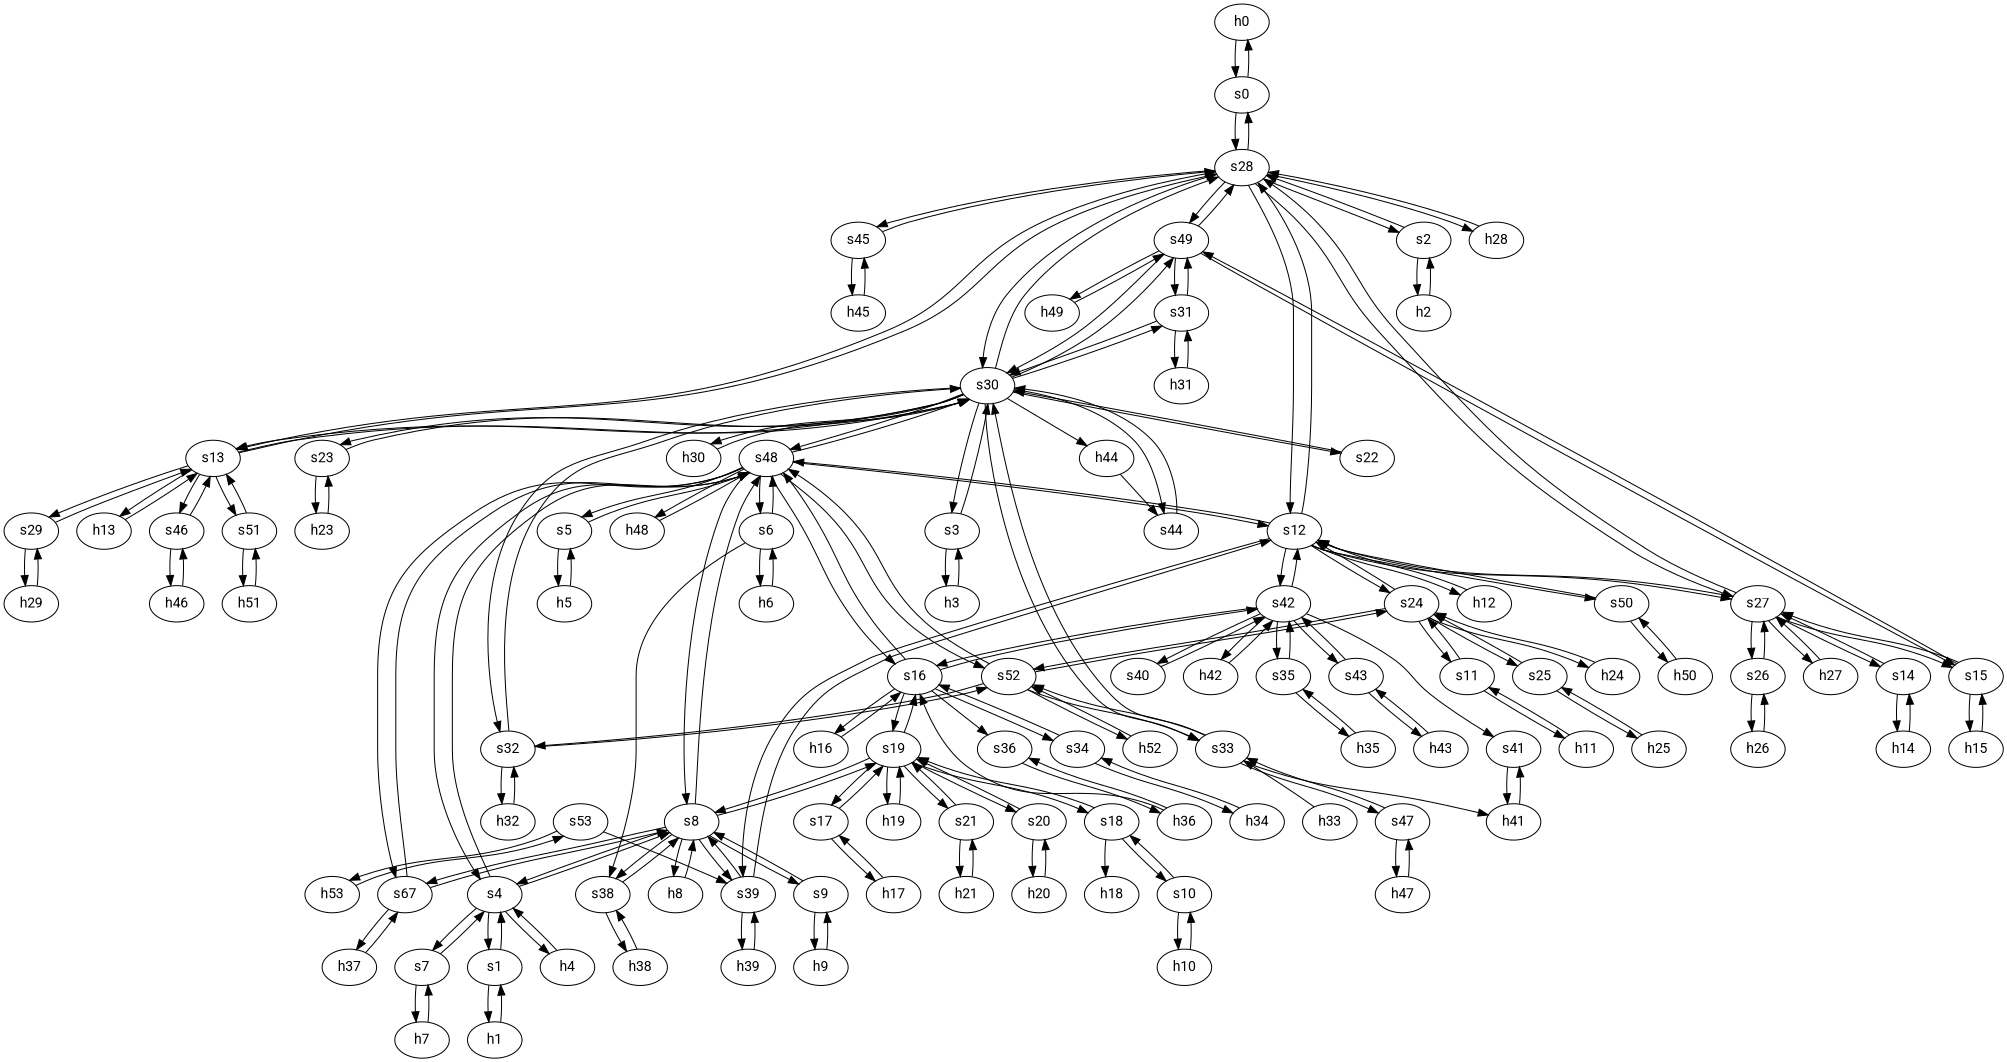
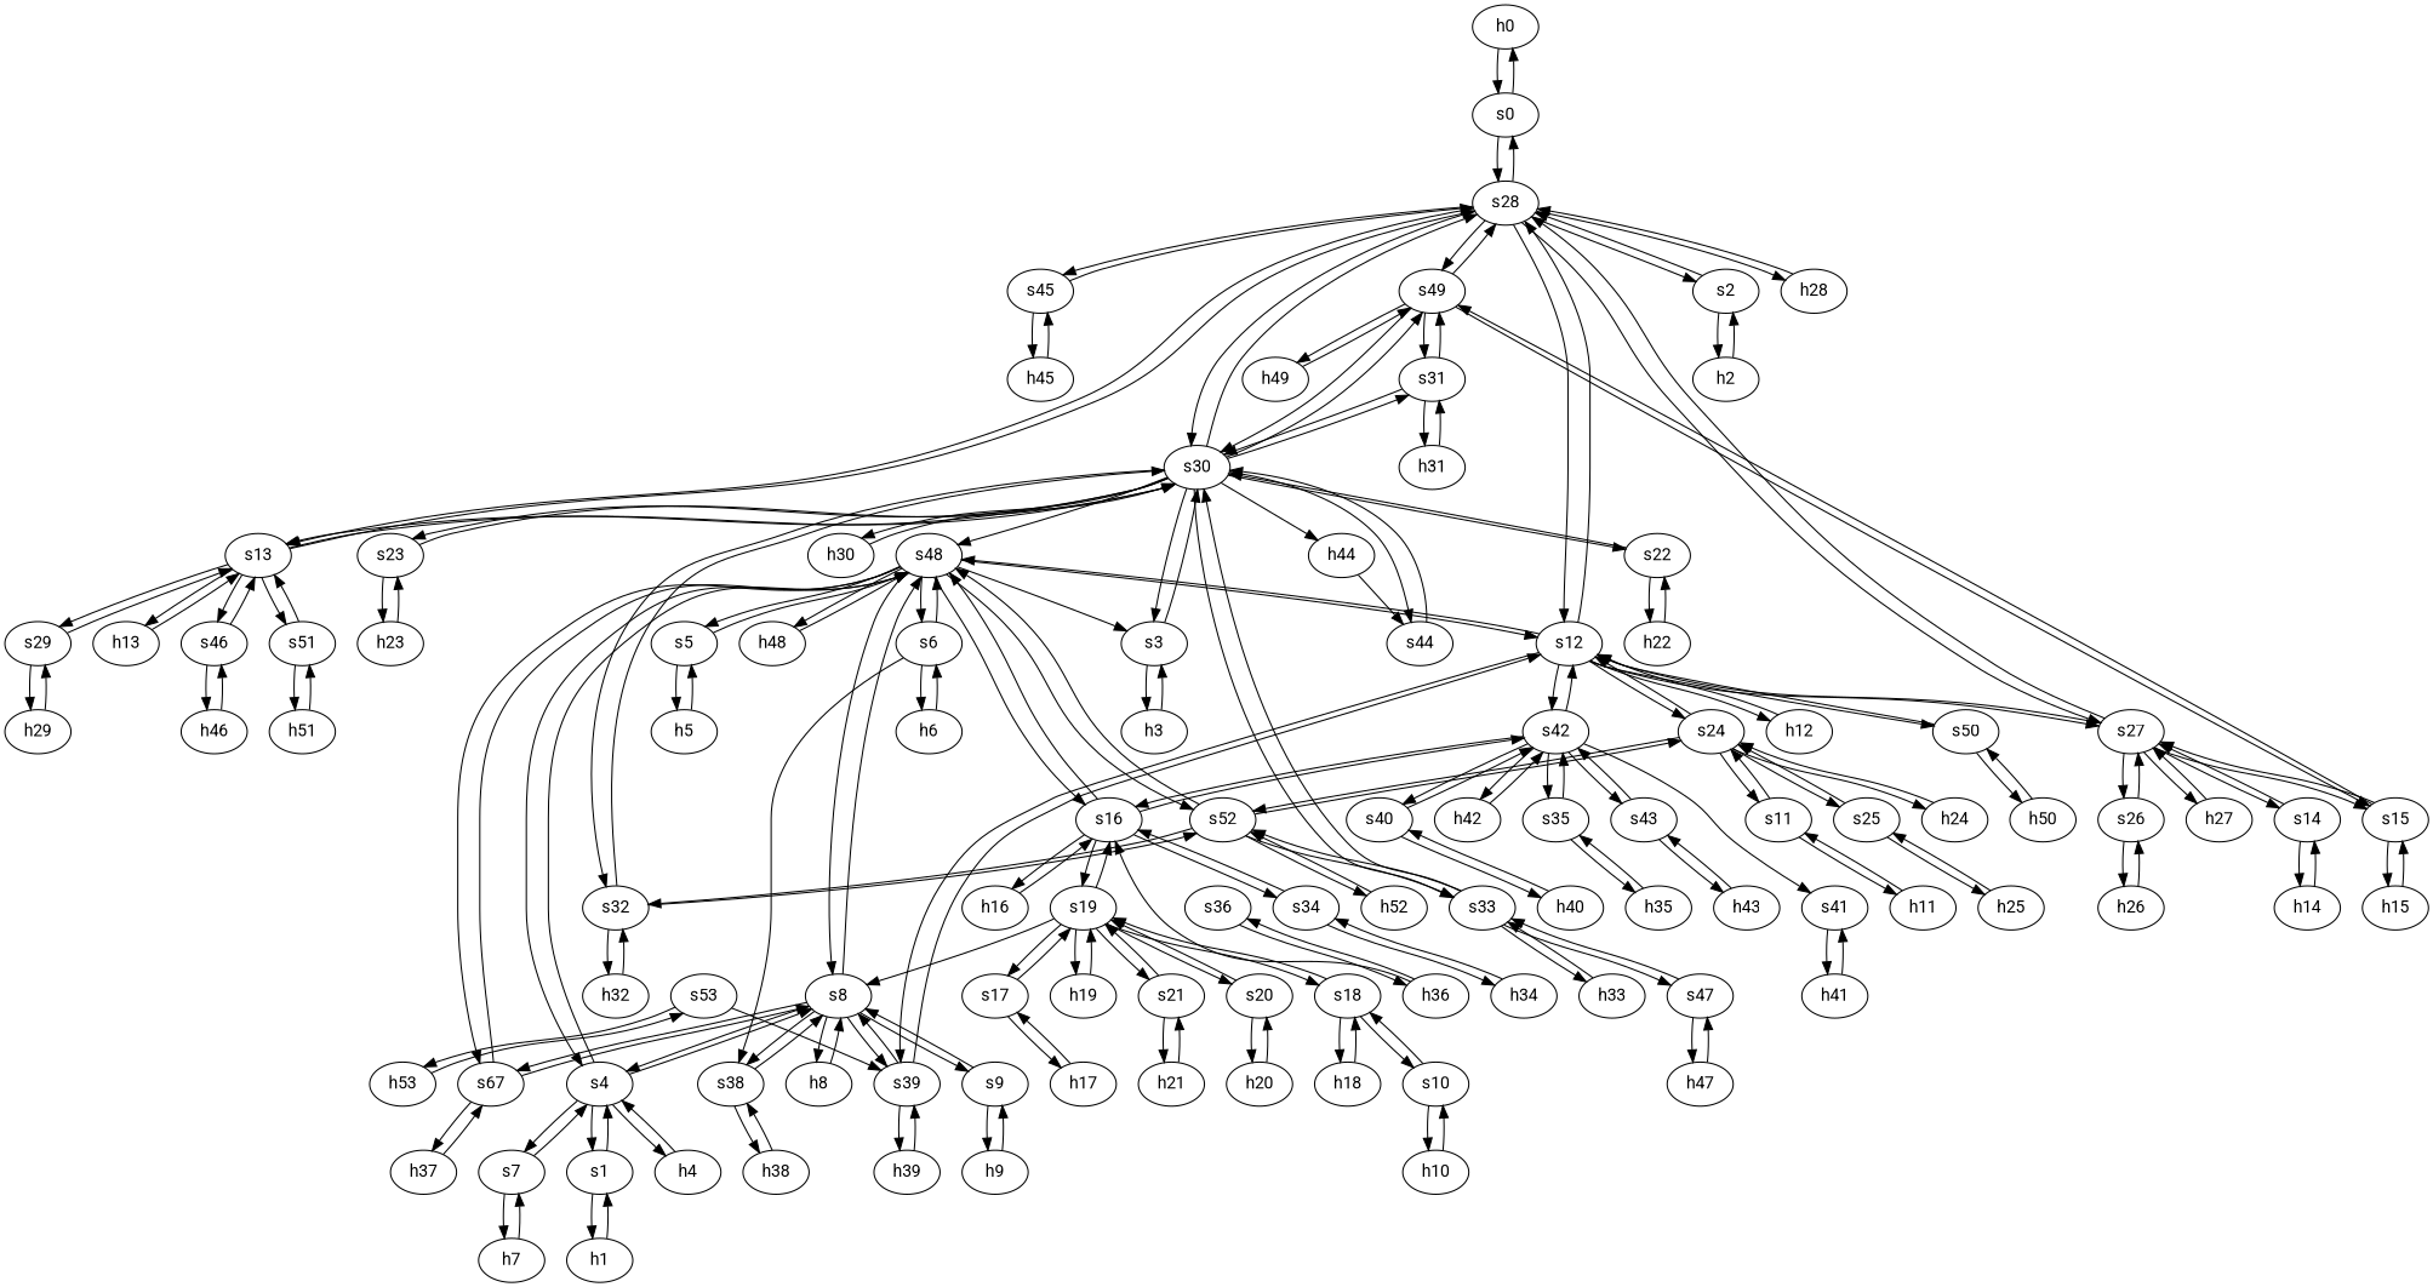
  strict digraph {
    fontname=Roboto
    node [fontname=Roboto type=host]
    edge [capacity="1Gbps" cost=1 dst_port=1 fontname=Roboto src_port=1]
    h0 [ip="111.0.0.0" mac="00:00:00:00:0:0"]
    s0 [type=switch]
    s28 [type=switch]
    s45 [type=switch]
    s49 [type=switch]
    s13 [type=switch]
    s12 [type=switch]
    s30 [type=switch]
    s27 [type=switch]
    s2 [type=switch]
    h28 [ip="111.0.28.28" mac="00:00:00:00:28:28"]
    h45 [ip="111.0.45.45" mac="00:00:00:00:45:45"]
    h49 [ip="111.0.49.49" mac="00:00:00:00:49:49"]
    s15 [type=switch]
    s31 [type=switch]
    s46 [type=switch]
    s51 [type=switch]
    h13 [ip="111.0.13.13" mac="00:00:00:00:13:13"]
    s29 [type=switch]
    s48 [type=switch]
    s42 [type=switch]
    s39 [type=switch]
    s24 [type=switch]
    s50 [type=switch]
    h12 [ip="111.0.12.12" mac="00:00:00:00:12:12"]
    s33 [type=switch]
    h44 [ip="111.0.44.44" mac="00:00:00:00:44:44"]
    s44 [type=switch]
    s32 [type=switch]
    s3 [type=switch]
    s22 [type=switch]
    s23 [type=switch]
    h30 [ip="111.0.30.30" mac="00:00:00:00:30:30"]
    s14 [type=switch]
    s26 [type=switch]
    h27 [ip="111.0.27.27" mac="00:00:00:00:27:27"]
    h2 [ip="111.0.2.2" mac="00:00:00:00:2:2"]
    s7 [type=switch]
    s4 [type=switch]
    h7 [ip="111.0.7.7" mac="00:00:00:00:7:7"]
    s8 [type=switch]
    s1 [type=switch]
    h4 [ip="111.0.4.4" mac="00:00:00:00:4:4"]
    s5 [type=switch]
    h48 [ip="111.0.48.48" mac="00:00:00:00:48:48"]
    s52 [type=switch]
    s16 [type=switch]
    n48 [label=s67 type=switch]
    s6 [type=switch]
    s19 [type=switch]
    h8 [ip="111.0.8.8" mac="00:00:00:00:8:8"]
    s9 [type=switch]
    s38 [type=switch]
    h1 [ip="111.0.1.1" mac="00:00:00:00:1:1"]
    h20 [ip="111.0.20.20" mac="00:00:00:00:20:20"]
    s20 [type=switch]
    s18 [type=switch]
    s17 [type=switch]
    h19 [ip="111.0.19.19" mac="00:00:00:00:19:19"]
    s21 [type=switch]
    h47 [ip="111.0.47.47" mac="00:00:00:00:47:47"]
    s47 [type=switch]
    h33 [ip="111.0.33.33" mac="00:00:00:00:33:33"]
    h46 [ip="111.0.46.46" mac="00:00:00:00:46:46"]
    h43 [ip="111.0.43.43" mac="00:00:00:00:43:43"]
    s43 [type=switch]
    s41 [type=switch]
    s40 [type=switch]
    h42 [ip="111.0.42.42" mac="00:00:00:00:42:42"]
    s35 [type=switch]
    h5 [ip="111.0.5.5" mac="00:00:00:00:5:5"]
    h52 [ip="111.0.52.52" mac="00:00:00:00:52:52"]
    h16 [ip="111.0.16.16" mac="00:00:00:00:16:16"]
    s34 [type=switch]
    s36 [type=switch]
    h37 [ip="111.0.37.37" mac="00:00:00:00:37:37"]
    h6 [ip="111.0.6.6" mac="00:00:00:00:6:6"]
    h41 [ip="111.0.41.41" mac="00:00:00:00:41:41"]
+   h40 [ip="111.0.40.40" mac="00:00:00:00:40:40"]
    h39 [ip="111.0.39.39" mac="00:00:00:00:39:39"]
    h9 [ip="111.0.9.9" mac="00:00:00:00:9:9"]
    h38 [ip="111.0.38.38" mac="00:00:00:00:38:38"]
    h15 [ip="111.0.15.15" mac="00:00:00:00:15:15"]
    h31 [ip="111.0.31.31" mac="00:00:00:00:31:31"]
    s53 [type=switch]
    h53 [ip="111.0.53.53" mac="00:00:00:00:53:53"]
    h24 [ip="111.0.24.24" mac="00:00:00:00:24:24"]
    s11 [type=switch]
    s25 [type=switch]
    h32 [ip="111.0.32.32" mac="00:00:00:00:32:32"]
    h11 [ip="111.0.11.11" mac="00:00:00:00:11:11"]
    h25 [ip="111.0.25.25" mac="00:00:00:00:25:25"]
    h51 [ip="111.0.51.51" mac="00:00:00:00:51:51"]
    h29 [ip="111.0.29.29" mac="00:00:00:00:29:29"]
    h50 [ip="111.0.50.50" mac="00:00:00:00:50:50"]
    h3 [ip="111.0.3.3" mac="00:00:00:00:3:3"]
+   h22 [ip="111.0.22.22" mac="00:00:00:00:22:22"]
    h23 [ip="111.0.23.23" mac="00:00:00:00:23:23"]
    h35 [ip="111.0.35.35" mac="00:00:00:00:35:35"]
    h34 [ip="111.0.34.34" mac="00:00:00:00:34:34"]
    h36 [ip="111.0.36.36" mac="00:00:00:00:36:36"]
    s10 [type=switch]
    h18 [ip="111.0.18.18" mac="00:00:00:00:18:18"]
    h17 [ip="111.0.17.17" mac="00:00:00:00:17:17"]
    h21 [ip="111.0.21.21" mac="00:00:00:00:21:21"]
    h10 [ip="111.0.10.10" mac="00:00:00:00:10:10"]
    h14 [ip="111.0.14.14" mac="00:00:00:00:14:14"]
    h26 [ip="111.0.26.26" mac="00:00:00:00:26:26"]
    h0 -> s0
    s0 -> h0
    s0 -> s28 [dst_port=2 src_port=2]
    s28 -> s0 [dst_port=2 src_port=2]
    s28 -> s45 [dst_port=2 src_port=8]
    s28 -> s49 [dst_port=3 src_port=9]
    s28 -> s13 [dst_port=4 src_port=6]
    s28 -> s12 [dst_port=9 src_port=5]
    s28 -> s30 [dst_port=6 src_port=10]
    s28 -> s27 [dst_port=6 src_port=7]
    s28 -> s2 [dst_port=2 src_port=3]
    s28 -> h28
    s45 -> s28 [dst_port=8 src_port=2]
    s45 -> h45
    s49 -> s28 [dst_port=9 src_port=3]
    s49 -> s30 [dst_port=11 src_port=4]
    s49 -> h49
    s49 -> s15 [dst_port=2 src_port=2]
    s49 -> s31 [dst_port=3 src_port=5]
    s13 -> s28 [dst_port=6 src_port=4]
    s13 -> s30 [dst_port=3 src_port=6]
    s13 -> s46 [dst_port=2 src_port=2]
    s13 -> s51 [dst_port=2 src_port=3]
    s13 -> h13
    s13 -> s29 [dst_port=2 src_port=5]
    s12 -> s28 [dst_port=5 src_port=9]
    s12 -> s27 [dst_port=2 src_port=7]
    s12 -> s48 [dst_port=7 src_port=4]
    s12 -> s42 [dst_port=2 src_port=3]
    s12 -> s39 [dst_port=3 src_port=2]
    s12 -> s24 [dst_port=3 src_port=6]
    s12 -> s50 [dst_port=2 src_port=5]
    s12 -> h12
    s30 -> s28 [dst_port=10 src_port=6]
    s30 -> s49 [dst_port=4 src_port=11]
    s30 -> s13 [dst_port=6 src_port=3]
    s30 -> s31 [dst_port=2 src_port=12]
    s30 -> s48 [dst_port=9 src_port=10]
    s30 -> s33 [dst_port=2 src_port=8]
    s30 -> h44
    s30 -> s44 [dst_port=2 src_port=9]
    s30 -> s32 [dst_port=2 src_port=7]
    s30 -> s3 [dst_port=2 src_port=2]
    s30 -> s22 [dst_port=2 src_port=4]
    s30 -> s23 [dst_port=2 src_port=5]
    s30 -> h30
    s27 -> s28 [dst_port=7 src_port=6]
    s27 -> s12 [dst_port=7 src_port=2]
    s27 -> s15 [dst_port=3 src_port=4]
    s27 -> s14 [dst_port=2 src_port=3]
    s27 -> s26 [dst_port=2 src_port=5]
    s27 -> h27
    s2 -> s28 [dst_port=3 src_port=2]
    s2 -> h2
    h28 -> s28
    h45 -> s45
    h49 -> s49
    s15 -> s49 [dst_port=2 src_port=2]
    s15 -> s27 [dst_port=4 src_port=3]
    s15 -> h15
    s31 -> s49 [dst_port=5 src_port=3]
    s31 -> s30 [dst_port=12 src_port=2]
    s31 -> h31
    s46 -> s13 [dst_port=2 src_port=2]
    s46 -> h46
    s51 -> s13 [dst_port=3 src_port=2]
    s51 -> h51
    h13 -> s13
    s29 -> s13 [dst_port=5 src_port=2]
    s29 -> h29
    s48 -> s12 [dst_port=4 src_port=7]
-   s48 -> s30 [dst_port=10 src_port=9]
+   s48 -> s3 [dst_port=10 src_port=9]
    s48 -> s4 [dst_port=4 src_port=2]
    s48 -> s8 [dst_port=8 src_port=6]
    s48 -> s5 [dst_port=2 src_port=3]
    s48 -> h48
    s48 -> s52 [dst_port=5 src_port=11]
    s48 -> s16 [dst_port=2 src_port=8]
    s48 -> n48 [dst_port=3 src_port=10]
    s48 -> s6 [dst_port=2 src_port=4]
    s42 -> s12 [dst_port=3 src_port=2]
    s42 -> s16 [dst_port=7 src_port=3]
    s42 -> s43 [dst_port=2 src_port=7]
    s42 -> s41 [dst_port=2 src_port=6]
    s42 -> s40 [dst_port=2 src_port=5]
    s42 -> h42
    s42 -> s35 [dst_port=2 src_port=4]
    s39 -> s12 [dst_port=2 src_port=3]
    s39 -> s8 [dst_port=5 src_port=2]
    s39 -> h39
    s24 -> s12 [dst_port=6 src_port=3]
    s24 -> s52 [dst_port=2 src_port=5]
    s24 -> h24
    s24 -> s11 [dst_port=2 src_port=2]
    s24 -> s25 [dst_port=2 src_port=4]
    s50 -> s12 [dst_port=5 src_port=2]
    s50 -> h50
    h12 -> s12
    s33 -> s30 [dst_port=8 src_port=2]
    s33 -> s52 [dst_port=4 src_port=3]
    s33 -> s47 [dst_port=2 src_port=4]
-   s33 -> h41
+   s33 -> h33
    h44 -> s44
    s44 -> s30 [dst_port=9 src_port=2]
    s32 -> s30 [dst_port=7 src_port=2]
    s32 -> s52 [dst_port=3 src_port=3]
    s32 -> h32
    s3 -> s30 [dst_port=2 src_port=2]
    s3 -> h3
    s22 -> s30 [dst_port=4 src_port=2]
+   s22 -> h22
    s23 -> s30 [dst_port=5 src_port=2]
    s23 -> h23
    h30 -> s30
    s14 -> s27 [dst_port=3 src_port=2]
    s14 -> h14
    s26 -> s27 [dst_port=5 src_port=2]
    s26 -> h26
    h27 -> s27
    h2 -> s2
    s7 -> s4 [dst_port=5 src_port=2]
    s7 -> h7
    s4 -> s48 [dst_port=2 src_port=4]
    s4 -> s7 [dst_port=2 src_port=5]
    s4 -> s8 [dst_port=2 src_port=3]
    s4 -> s1 [dst_port=2 src_port=2]
    s4 -> h4
    h7 -> s7
    s8 -> s48 [dst_port=6 src_port=8]
    s8 -> s39 [dst_port=2 src_port=5]
    s8 -> s4 [dst_port=3 src_port=2]
    s8 -> n48 [dst_port=2 src_port=3]
-   s8 -> s19 [dst_port=2 src_port=9]
    s8 -> h8
    s8 -> s9 [dst_port=2 src_port=6]
    s8 -> s38 [dst_port=3 src_port=4]
    s1 -> s4 [dst_port=2 src_port=2]
    s1 -> h1
    h4 -> s4
    s5 -> s48 [dst_port=3 src_port=2]
    s5 -> h5
    h48 -> s48
    s52 -> s48 [dst_port=11 src_port=5]
    s52 -> s24 [dst_port=5 src_port=2]
    s52 -> s33 [dst_port=3 src_port=4]
    s52 -> s32 [dst_port=3 src_port=3]
    s52 -> h52
    s16 -> s48 [dst_port=8 src_port=2]
    s16 -> s42 [dst_port=3 src_port=7]
    s16 -> s19 [dst_port=3 src_port=5]
    s16 -> h16
    s16 -> s34 [dst_port=3 src_port=4]
-   s16 -> s36 [dst_port=2 src_port=6]
    n48 -> s48 [dst_port=10 src_port=3]
    n48 -> s8 [dst_port=3 src_port=2]
    n48 -> h37
    s6 -> s48 [dst_port=4 src_port=2]
    s6 -> s38 [dst_port=2 src_port=3]
    s6 -> h6
    s19 -> s8 [dst_port=9 src_port=2]
    s19 -> s16 [dst_port=5 src_port=3]
    s19 -> s20 [dst_port=2 src_port=6]
    s19 -> s18 [dst_port=3 src_port=5]
    s19 -> s17 [dst_port=2 src_port=4]
    s19 -> h19
    s19 -> s21 [dst_port=2 src_port=7]
    h8 -> s8
    s9 -> s8 [dst_port=6 src_port=2]
    s9 -> h9
    s38 -> s8 [dst_port=4 src_port=3]
    s38 -> h38
    h1 -> s1
    h20 -> s20
    s20 -> s19 [dst_port=6 src_port=2]
    s20 -> h20
    s18 -> s19 [dst_port=5 src_port=3]
    s18 -> s10 [dst_port=2 src_port=2]
    s18 -> h18
    s17 -> s19 [dst_port=4 src_port=2]
    s17 -> h17
    h19 -> s19
    s21 -> s19 [dst_port=7 src_port=2]
    s21 -> h21
    h47 -> s47
    s47 -> s33 [dst_port=4 src_port=2]
    s47 -> h47
    h33 -> s33
    h46 -> s46
    h43 -> s43
    s43 -> s42 [dst_port=7 src_port=2]
    s43 -> h43
    s41 -> h41
    s40 -> s42 [dst_port=5 src_port=2]
+   s40 -> h40
    h42 -> s42
    s35 -> s42 [dst_port=4 src_port=2]
    s35 -> h35
    h5 -> s5
    h52 -> s52
    h16 -> s16
    s34 -> s16 [dst_port=4 src_port=3]
    s34 -> h34
    s36 -> h36
    h37 -> n48
    h6 -> s6
    h41 -> s41
+   h40 -> s40
    h39 -> s39
    h9 -> s9
    h38 -> s38
    h15 -> s15
    h31 -> s31
    s53 -> s39 [dst_port=4 src_port=2]
    s53 -> h53
    h53 -> s53
    h24 -> s24
    s11 -> s24 [dst_port=2 src_port=2]
    s11 -> h11
    s25 -> s24 [dst_port=4 src_port=2]
    s25 -> h25
    h32 -> s32
    h11 -> s11
    h25 -> s25
    h51 -> s51
    h29 -> s29
    h50 -> s50
    h3 -> s3
+   h22 -> s22
    h23 -> s23
    h35 -> s35
    h34 -> s34
    h36 -> s16 [dst_port=6 src_port=2]
    h36 -> s36
    s10 -> s18 [dst_port=2 src_port=2]
    s10 -> h10
+   h18 -> s18
    h17 -> s17
    h21 -> s21
    h10 -> s10
    h14 -> s14
    h26 -> s26
  }
